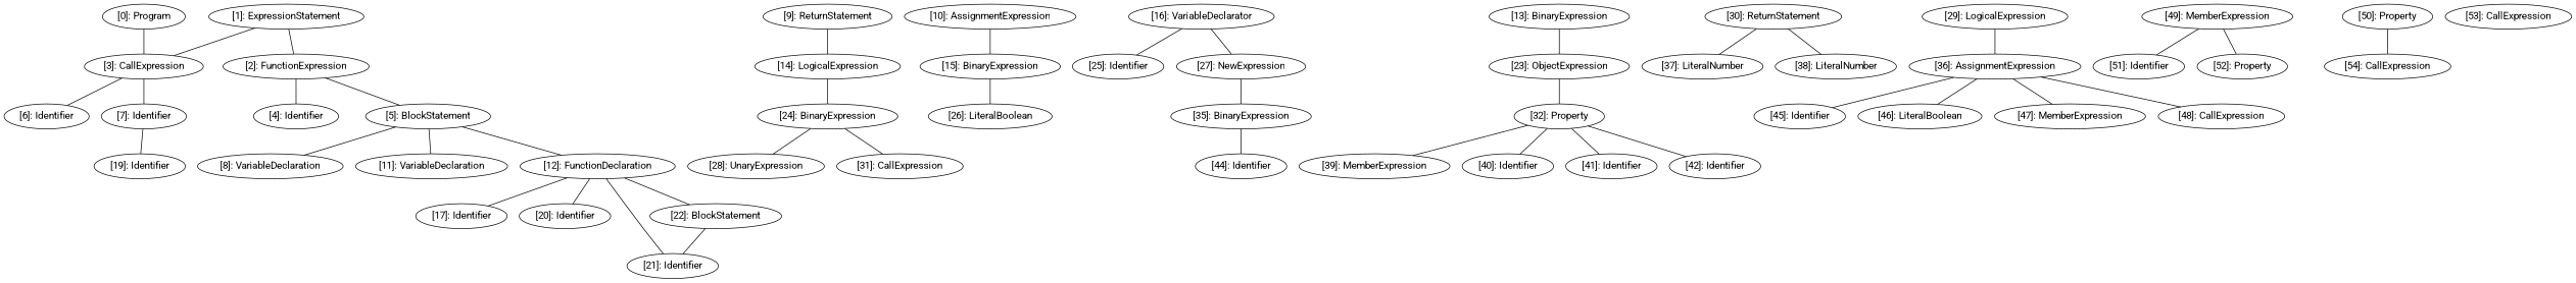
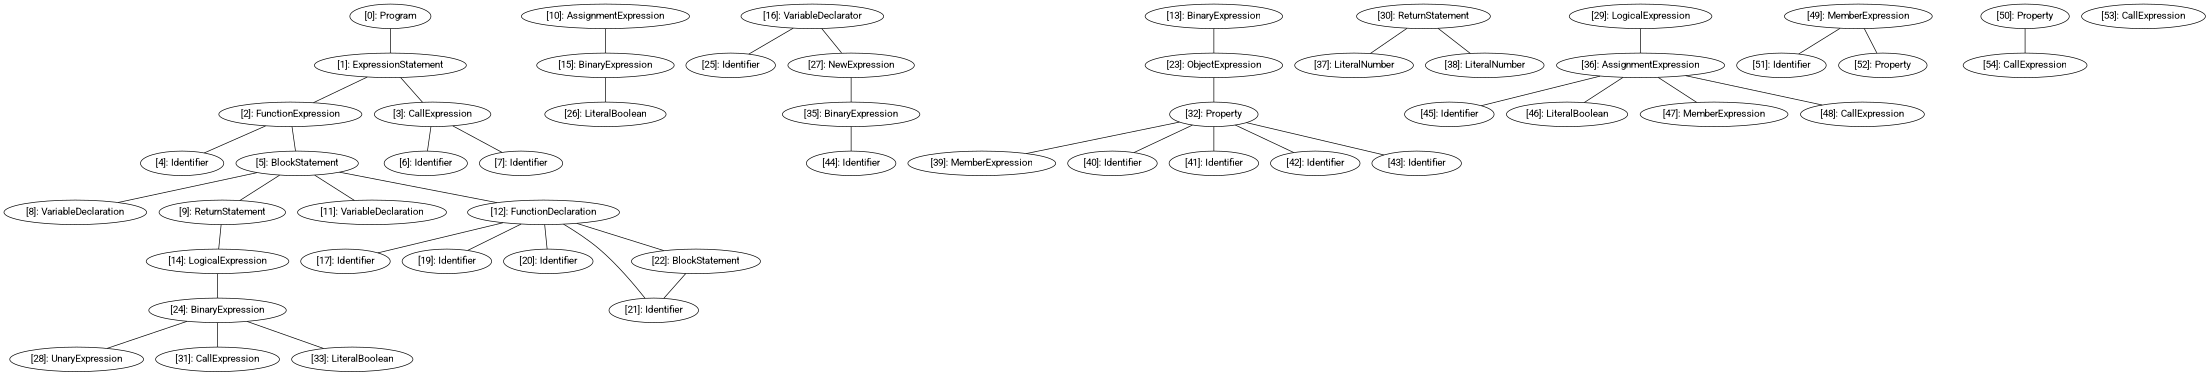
  graph {
    fontname=Roboto
    node [fontname=Roboto]
    edge [fontname=Roboto]
    n1 [label="[0]: Program"]
    n2 [label="[1]: ExpressionStatement"]
    n3 [label="[2]: FunctionExpression"]
    n4 [label="[3]: CallExpression"]
    n5 [label="[4]: Identifier"]
    n6 [label="[5]: BlockStatement"]
    n7 [label="[6]: Identifier"]
    n8 [label="[7]: Identifier"]
    n9 [label="[8]: VariableDeclaration"]
    n10 [label="[9]: ReturnStatement"]
    n11 [label="[11]: VariableDeclaration"]
    n12 [label="[12]: FunctionDeclaration"]
    n13 [label="[14]: LogicalExpression"]
    n14 [label="[17]: Identifier"]
    n15 [label="[19]: Identifier"]
    n16 [label="[20]: Identifier"]
    n17 [label="[21]: Identifier"]
    n18 [label="[22]: BlockStatement"]
    n19 [label="[24]: BinaryExpression"]
    n20 [label="[10]: AssignmentExpression"]
    n21 [label="[15]: BinaryExpression"]
    n22 [label="[26]: LiteralBoolean"]
    n23 [label="[16]: VariableDeclarator"]
    n24 [label="[25]: Identifier"]
    n25 [label="[27]: NewExpression"]
    n26 [label="[13]: BinaryExpression"]
    n27 [label="[23]: ObjectExpression"]
    n28 [label="[32]: Property"]
    n29 [label="[28]: UnaryExpression"]
    n30 [label="[31]: CallExpression"]
+   n31 [label="[33]: LiteralBoolean"]
    n32 [label="[35]: BinaryExpression"]
    n33 [label="[30]: ReturnStatement"]
    n34 [label="[37]: LiteralNumber"]
    n35 [label="[38]: LiteralNumber"]
    n36 [label="[39]: MemberExpression"]
    n37 [label="[40]: Identifier"]
    n38 [label="[41]: Identifier"]
    n39 [label="[42]: Identifier"]
+   n40 [label="[43]: Identifier"]
    n41 [label="[44]: Identifier"]
    n42 [label="[29]: LogicalExpression"]
    n43 [label="[36]: AssignmentExpression"]
    n44 [label="[45]: Identifier"]
    n45 [label="[46]: LiteralBoolean"]
    n46 [label="[47]: MemberExpression"]
    n47 [label="[48]: CallExpression"]
    n48 [label="[49]: MemberExpression"]
    n49 [label="[51]: Identifier"]
    n50 [label="[52]: Property"]
    n51 [label="[50]: Property"]
    n52 [label="[54]: CallExpression"]
    n53 [label="[53]: CallExpression"]
-   n1 -- n4
+   n1 -- n2
    n2 -- n3
    n2 -- n4
    n3 -- n5
    n3 -- n6
    n4 -- n7
    n4 -- n8
    n6 -- n9
+   n6 -- n10
    n6 -- n11
    n6 -- n12
    n10 -- n13
    n12 -- n14
-   n8 -- n15
+   n12 -- n15
    n12 -- n16
    n12 -- n17
    n12 -- n18
    n13 -- n19
    n18 -- n17
    n19 -- n29
    n19 -- n30
+   n19 -- n31
    n20 -- n21
    n21 -- n22
    n23 -- n24
    n23 -- n25
    n25 -- n32
    n26 -- n27
    n27 -- n28
    n28 -- n36
    n28 -- n37
    n28 -- n38
    n28 -- n39
+   n28 -- n40
    n32 -- n41
    n33 -- n34
    n33 -- n35
    n42 -- n43
    n43 -- n44
    n43 -- n45
    n43 -- n46
    n43 -- n47
    n48 -- n49
    n48 -- n50
    n51 -- n52
  }
